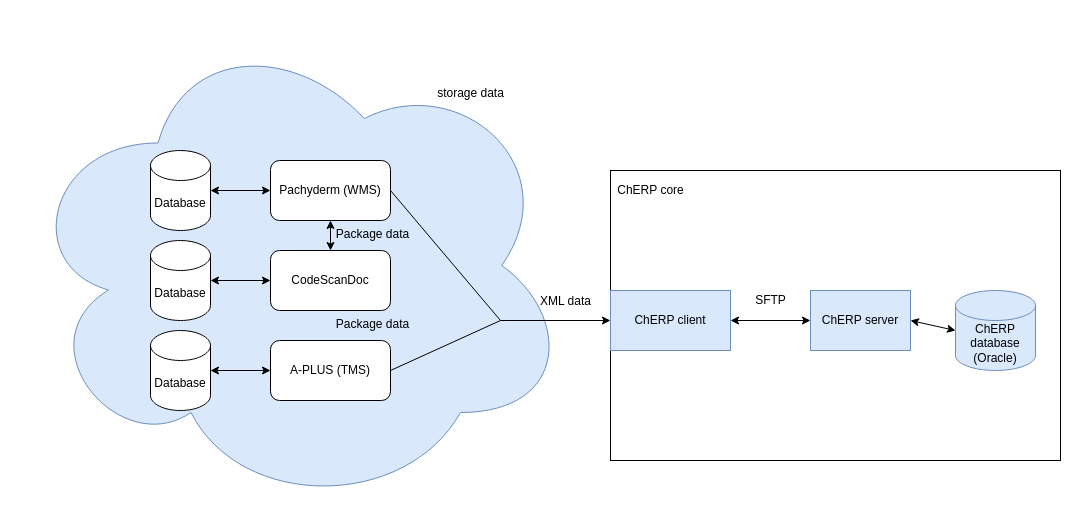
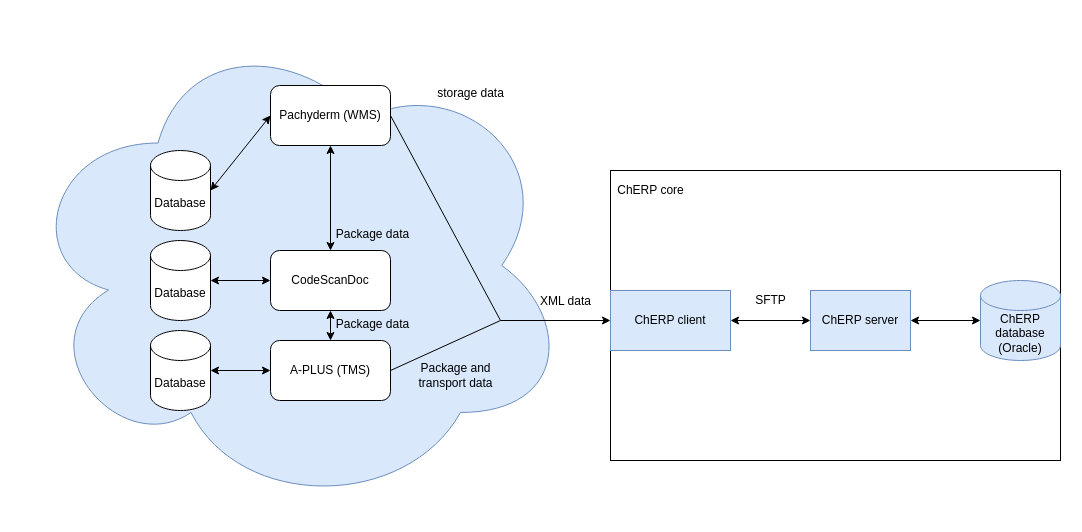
  <mxCell id="0" />
  <mxCell id="1" parent="0" />
  <mxCell id="2" value="" style="rounded=0;whiteSpace=wrap;html=1;" vertex="1" parent="1"><mxGeometry x="610" y="170" width="450" height="290" as="geometry" /></mxCell>
- <mxCell id="3" value="ChERP database (Oracle)" style="shape=cylinder3;whiteSpace=wrap;html=1;boundedLbl=1;backgroundOutline=1;size=15;fillColor=#dae8fc;strokeColor=#6c8ebf;" vertex="1" parent="1"><mxGeometry x="955" y="290" width="80" height="80" as="geometry" /></mxCell>
+ <mxCell id="3" value="ChERP database (Oracle)" style="shape=cylinder3;whiteSpace=wrap;html=1;boundedLbl=1;backgroundOutline=1;size=15;fillColor=#dae8fc;strokeColor=#6c8ebf;" vertex="1" parent="1"><mxGeometry x="980" y="280" width="80" height="80" as="geometry" /></mxCell>
  <mxCell id="4" value="ChERP server" style="whiteSpace=wrap;html=1;fillColor=#dae8fc;strokeColor=#6c8ebf;" vertex="1" parent="1"><mxGeometry x="810" y="290" width="100" height="60" as="geometry" /></mxCell>
  <mxCell id="5" value="ChERP client" style="whiteSpace=wrap;html=1;fillColor=#dae8fc;strokeColor=#6c8ebf;" vertex="1" parent="1"><mxGeometry x="610" y="290" width="120" height="60" as="geometry" /></mxCell>
  <mxCell id="6" value="" style="ellipse;shape=cloud;whiteSpace=wrap;html=1;fillColor=#dae8fc;strokeColor=#6c8ebf;" vertex="1" parent="1"><mxGeometry x="20" y="20" width="550" height="490" as="geometry" /></mxCell>
  <mxCell id="7" value="" style="endArrow=classic;startArrow=classic;html=1;rounded=0;entryX=0;entryY=0.5;entryDx=0;entryDy=0;exitX=1;exitY=0.5;exitDx=0;exitDy=0;" edge="1" parent="1" source="5" target="4"><mxGeometry width="50" height="50" relative="1" as="geometry"><mxPoint x="690" y="390" as="sourcePoint" /><mxPoint x="740" y="340" as="targetPoint" /></mxGeometry></mxCell>
  <mxCell id="8" value="XML data" style="text;html=1;align=center;verticalAlign=middle;resizable=0;points=[];autosize=1;strokeColor=none;fillColor=none;" vertex="1" parent="1"><mxGeometry x="530" y="291" width="70" height="20" as="geometry" /></mxCell>
  <mxCell id="9" value="&lt;div&gt;SFTP&lt;/div&gt;" style="text;html=1;align=center;verticalAlign=middle;resizable=0;points=[];autosize=1;strokeColor=none;fillColor=none;" vertex="1" parent="1"><mxGeometry x="745" y="290" width="50" height="20" as="geometry" /></mxCell>
  <mxCell id="10" value="" style="endArrow=classic;startArrow=classic;html=1;rounded=0;entryX=0;entryY=0.5;entryDx=0;entryDy=0;entryPerimeter=0;exitX=1;exitY=0.5;exitDx=0;exitDy=0;" edge="1" parent="1" source="4" target="3"><mxGeometry width="50" height="50" relative="1" as="geometry"><mxPoint x="690" y="420" as="sourcePoint" /><mxPoint x="740" y="370" as="targetPoint" /></mxGeometry></mxCell>
  <mxCell id="11" value="CodeScanDoc" style="rounded=1;whiteSpace=wrap;html=1;" vertex="1" parent="1"><mxGeometry x="270" y="250" width="120" height="60" as="geometry" /></mxCell>
  <mxCell id="12" value="A-PLUS (TMS)" style="rounded=1;whiteSpace=wrap;html=1;" vertex="1" parent="1"><mxGeometry x="270" y="340" width="120" height="60" as="geometry" /></mxCell>
  <mxCell id="13" value="Database" style="shape=cylinder3;whiteSpace=wrap;html=1;boundedLbl=1;backgroundOutline=1;size=15;" vertex="1" parent="1"><mxGeometry x="150" y="240" width="60" height="80" as="geometry" /></mxCell>
  <mxCell id="14" value="Database" style="shape=cylinder3;whiteSpace=wrap;html=1;boundedLbl=1;backgroundOutline=1;size=15;" vertex="1" parent="1"><mxGeometry x="150" y="330" width="60" height="80" as="geometry" /></mxCell>
  <mxCell id="15" value="" style="endArrow=classic;startArrow=classic;html=1;rounded=0;exitX=1;exitY=0.5;exitDx=0;exitDy=0;exitPerimeter=0;entryX=0;entryY=0.5;entryDx=0;entryDy=0;" edge="1" parent="1" source="13" target="11"><mxGeometry width="50" height="50" relative="1" as="geometry"><mxPoint x="690" y="420" as="sourcePoint" /><mxPoint x="740" y="370" as="targetPoint" /></mxGeometry></mxCell>
  <mxCell id="16" value="" style="endArrow=classic;startArrow=classic;html=1;rounded=0;exitX=1;exitY=0.5;exitDx=0;exitDy=0;exitPerimeter=0;" edge="1" parent="1" source="14" target="12"><mxGeometry width="50" height="50" relative="1" as="geometry"><mxPoint x="690" y="420" as="sourcePoint" /><mxPoint x="740" y="370" as="targetPoint" /></mxGeometry></mxCell>
  <mxCell id="17" value="" style="endArrow=classic;html=1;rounded=0;entryX=0;entryY=0.5;entryDx=0;entryDy=0;" edge="1" parent="1"><mxGeometry width="50" height="50" relative="1" as="geometry"><mxPoint x="500" y="320" as="sourcePoint" /><mxPoint x="610" y="320" as="targetPoint" /></mxGeometry></mxCell>
+ <mxCell id="18" value="&lt;div&gt;Package and &lt;br&gt;&lt;/div&gt;&lt;div&gt;transport data&lt;/div&gt;" style="text;html=1;align=center;verticalAlign=middle;resizable=0;points=[];autosize=1;strokeColor=none;fillColor=none;" vertex="1" parent="1"><mxGeometry x="410" y="360" width="90" height="30" as="geometry" /></mxCell>
  <mxCell id="19" value="&lt;div&gt;&lt;br&gt;&lt;/div&gt;&lt;div&gt;storage data&lt;/div&gt;" style="text;html=1;align=center;verticalAlign=middle;resizable=0;points=[];autosize=1;strokeColor=none;fillColor=none;" vertex="1" parent="1"><mxGeometry x="430" y="70" width="80" height="30" as="geometry" /></mxCell>
  <mxCell id="20" value="&lt;div&gt;ChERP core&lt;/div&gt;" style="text;html=1;align=center;verticalAlign=middle;resizable=0;points=[];autosize=1;strokeColor=none;fillColor=none;" vertex="1" parent="1"><mxGeometry x="610" y="180" width="80" height="20" as="geometry" /></mxCell>
  <mxCell id="21" value="" style="endArrow=none;html=1;rounded=0;exitX=1;exitY=0.5;exitDx=0;exitDy=0;" edge="1" parent="1" source="23"><mxGeometry width="50" height="50" relative="1" as="geometry"><mxPoint x="670" y="390" as="sourcePoint" /><mxPoint x="500" y="320" as="targetPoint" /></mxGeometry></mxCell>
  <mxCell id="22" value="" style="endArrow=none;html=1;rounded=0;exitX=1;exitY=0.5;exitDx=0;exitDy=0;" edge="1" parent="1" source="12"><mxGeometry width="50" height="50" relative="1" as="geometry"><mxPoint x="670" y="390" as="sourcePoint" /><mxPoint x="500" y="320" as="targetPoint" /></mxGeometry></mxCell>
- <mxCell id="23" value="Pachyderm (WMS)" style="rounded=1;whiteSpace=wrap;html=1;" vertex="1" parent="1"><mxGeometry x="270" y="160" width="120" height="60" as="geometry" /></mxCell>
+ <mxCell id="23" value="Pachyderm (WMS)" style="rounded=1;whiteSpace=wrap;html=1;" vertex="1" parent="1"><mxGeometry x="270" y="85" width="120" height="60" as="geometry" /></mxCell>
  <mxCell id="24" value="Database" style="shape=cylinder3;whiteSpace=wrap;html=1;boundedLbl=1;backgroundOutline=1;size=15;" vertex="1" parent="1"><mxGeometry x="150" y="150" width="60" height="80" as="geometry" /></mxCell>
  <mxCell id="25" value="" style="endArrow=classic;startArrow=classic;html=1;rounded=0;exitX=1;exitY=0.5;exitDx=0;exitDy=0;exitPerimeter=0;entryX=0;entryY=0.5;entryDx=0;entryDy=0;" edge="1" parent="1" source="24" target="23"><mxGeometry width="50" height="50" relative="1" as="geometry"><mxPoint x="690" y="330" as="sourcePoint" /><mxPoint x="740" y="280" as="targetPoint" /></mxGeometry></mxCell>
+ <mxCell id="26" value="" style="endArrow=classic;startArrow=classic;html=1;rounded=0;entryX=0.5;entryY=1;entryDx=0;entryDy=0;exitX=0.5;exitY=0;exitDx=0;exitDy=0;" edge="1" parent="1" source="12" target="11"><mxGeometry width="50" height="50" relative="1" as="geometry"><mxPoint x="670" y="430" as="sourcePoint" /><mxPoint x="720" y="380" as="targetPoint" /></mxGeometry></mxCell>
  <mxCell id="27" value="" style="endArrow=classic;startArrow=classic;html=1;rounded=0;entryX=0.5;entryY=1;entryDx=0;entryDy=0;" edge="1" parent="1" source="11" target="23"><mxGeometry width="50" height="50" relative="1" as="geometry"><mxPoint x="670" y="430" as="sourcePoint" /><mxPoint x="720" y="380" as="targetPoint" /></mxGeometry></mxCell>
  <mxCell id="28" value="Package data" style="text;html=1;align=center;verticalAlign=middle;resizable=0;points=[];autosize=1;strokeColor=none;fillColor=none;" vertex="1" parent="1"><mxGeometry x="327" y="224" width="90" height="20" as="geometry" /></mxCell>
  <mxCell id="29" value="Package data" style="text;html=1;align=center;verticalAlign=middle;resizable=0;points=[];autosize=1;strokeColor=none;fillColor=none;" vertex="1" parent="1"><mxGeometry x="327" y="314" width="90" height="20" as="geometry" /></mxCell>
